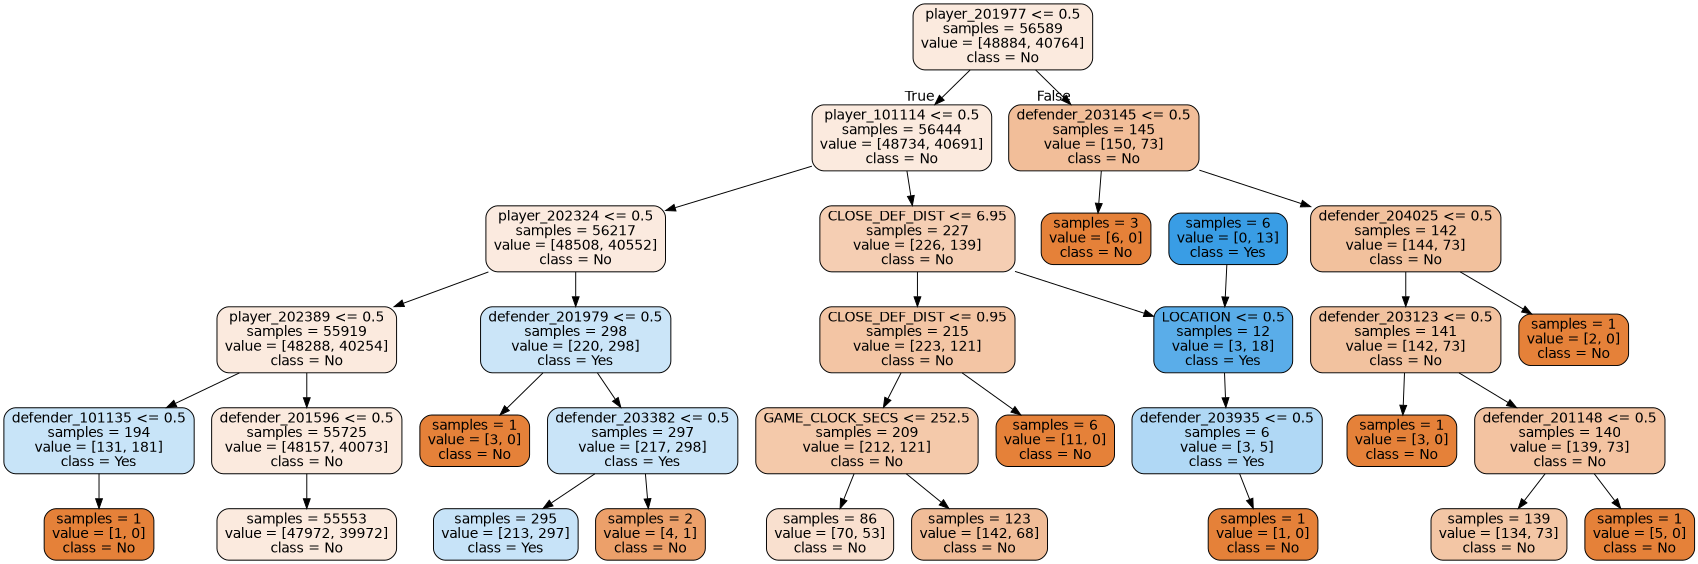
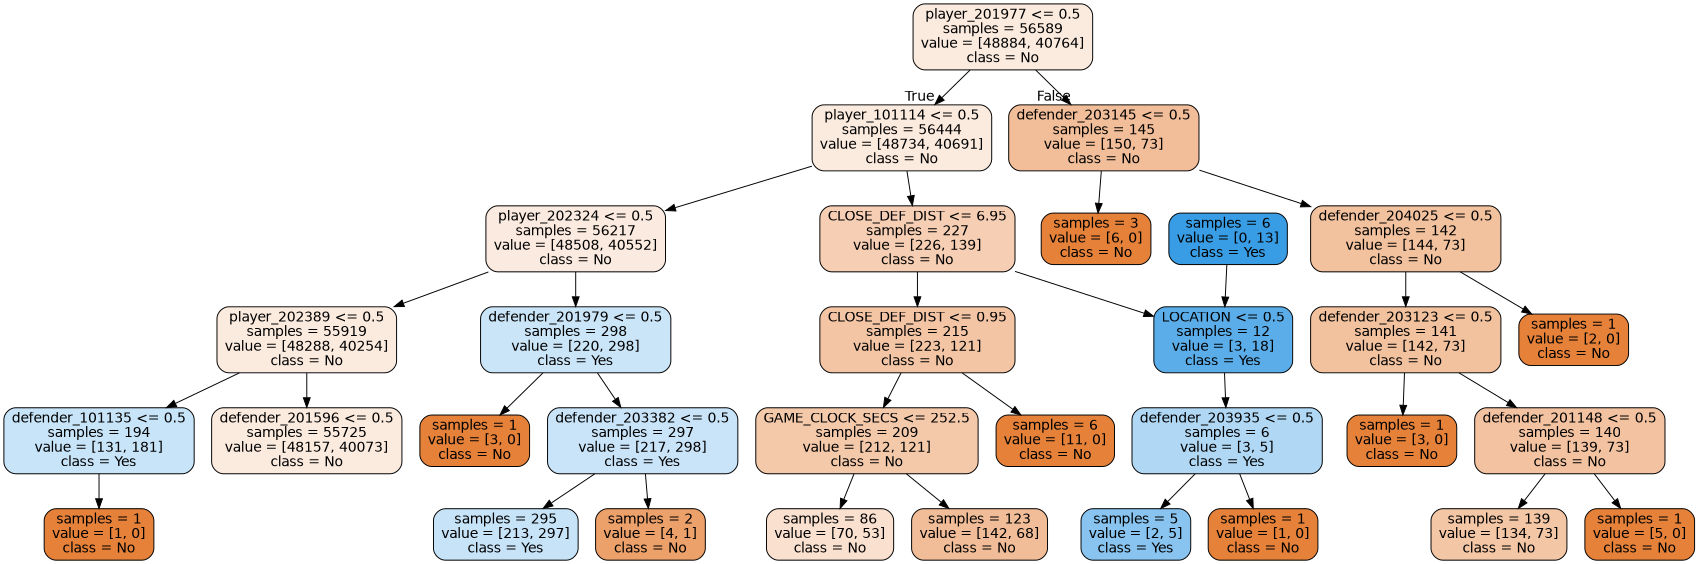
  digraph {
    node [color=black fillcolor="#e58139" fontname=helvetica shape=box style="filled, rounded"]
    edge [fontname=helvetica]
    n1 [fillcolor="#fbeade" label="player_201977 <= 0.5\nsamples = 56589\nvalue = [48884, 40764]\nclass = No"]
    n2 [fillcolor="#fbeade" label="player_101114 <= 0.5\nsamples = 56444\nvalue = [48734, 40691]\nclass = No"]
    n3 [fillcolor="#f2be99" label="defender_203145 <= 0.5\nsamples = 145\nvalue = [150, 73]\nclass = No"]
    n4 [fillcolor="#fbeadf" label="player_202324 <= 0.5\nsamples = 56217\nvalue = [48508, 40552]\nclass = No"]
    n5 [fillcolor="#f5ceb3" label="CLOSE_DEF_DIST <= 6.95\nsamples = 227\nvalue = [226, 139]\nclass = No"]
    n6 [fillcolor="#f2c19d" label="defender_204025 <= 0.5\nsamples = 142\nvalue = [144, 73]\nclass = No"]
    n7 [label="samples = 3\nvalue = [6, 0]\nclass = No"]
    n8 [fillcolor="#fbeade" label="player_202389 <= 0.5\nsamples = 55919\nvalue = [48288, 40254]\nclass = No"]
    n9 [fillcolor="#cbe5f8" label="defender_201979 <= 0.5\nsamples = 298\nvalue = [220, 298]\nclass = Yes"]
    n10 [fillcolor="#f3c5a4" label="CLOSE_DEF_DIST <= 0.95\nsamples = 215\nvalue = [223, 121]\nclass = No"]
    n11 [fillcolor="#5aade9" label="LOCATION <= 0.5\nsamples = 12\nvalue = [3, 18]\nclass = Yes"]
    n12 [fillcolor="#fbeade" label="defender_201596 <= 0.5\nsamples = 55725\nvalue = [48157, 40073]\nclass = No"]
    n13 [fillcolor="#c8e4f8" label="defender_101135 <= 0.5\nsamples = 194\nvalue = [131, 181]\nclass = Yes"]
    n14 [fillcolor="#c9e4f8" label="defender_203382 <= 0.5\nsamples = 297\nvalue = [217, 298]\nclass = Yes"]
    n15 [label="samples = 1\nvalue = [3, 0]\nclass = No"]
-   n16 [fillcolor="#fbeade" label="samples = 55553\nvalue = [47972, 39972]\nclass = No"]
    n17 [label="samples = 1\nvalue = [1, 0]\nclass = No"]
    n18 [fillcolor="#c7e3f8" label="samples = 295\nvalue = [213, 297]\nclass = Yes"]
    n19 [fillcolor="#eca06a" label="samples = 2\nvalue = [4, 1]\nclass = No"]
    n20 [label="samples = 6\nvalue = [11, 0]\nclass = No"]
    n21 [fillcolor="#f4c9aa" label="GAME_CLOCK_SECS <= 252.5\nsamples = 209\nvalue = [212, 121]\nclass = No"]
    n22 [fillcolor="#b0d8f5" label="defender_203935 <= 0.5\nsamples = 6\nvalue = [3, 5]\nclass = Yes"]
    n23 [fillcolor="#f9e0cf" label="samples = 86\nvalue = [70, 53]\nclass = No"]
    n24 [fillcolor="#f1bd98" label="samples = 123\nvalue = [142, 68]\nclass = No"]
+   n25 [fillcolor="#88c4ef" label="samples = 5\nvalue = [2, 5]\nclass = Yes"]
    n26 [label="samples = 1\nvalue = [1, 0]\nclass = No"]
    n27 [fillcolor="#399de5" label="samples = 6\nvalue = [0, 13]\nclass = Yes"]
    n28 [fillcolor="#f2c29f" label="defender_203123 <= 0.5\nsamples = 141\nvalue = [142, 73]\nclass = No"]
    n29 [label="samples = 1\nvalue = [2, 0]\nclass = No"]
    n30 [fillcolor="#f3c3a1" label="defender_201148 <= 0.5\nsamples = 140\nvalue = [139, 73]\nclass = No"]
    n31 [label="samples = 1\nvalue = [3, 0]\nclass = No"]
    n32 [fillcolor="#f3c6a5" label="samples = 139\nvalue = [134, 73]\nclass = No"]
    n33 [label="samples = 1\nvalue = [5, 0]\nclass = No"]
    n1 -> n2 [headlabel=True labelangle=45 labeldistance=2.5]
    n1 -> n3 [headlabel=False labelangle=-45 labeldistance=2.5]
    n2 -> n4
    n2 -> n5
    n3 -> n6
    n3 -> n7
    n4 -> n8
    n4 -> n9
    n5 -> n10
    n5 -> n11
    n6 -> n28
    n6 -> n29
    n8 -> n12
    n8 -> n13
    n9 -> n14
    n9 -> n15
    n10 -> n20
    n10 -> n21
    n11 -> n22
-   n12 -> n16
    n13 -> n17
    n14 -> n18
    n14 -> n19
    n21 -> n23
    n21 -> n24
+   n22 -> n25
    n22 -> n26
    n27 -> n11
    n28 -> n30
    n28 -> n31
    n30 -> n32
    n30 -> n33
  }
